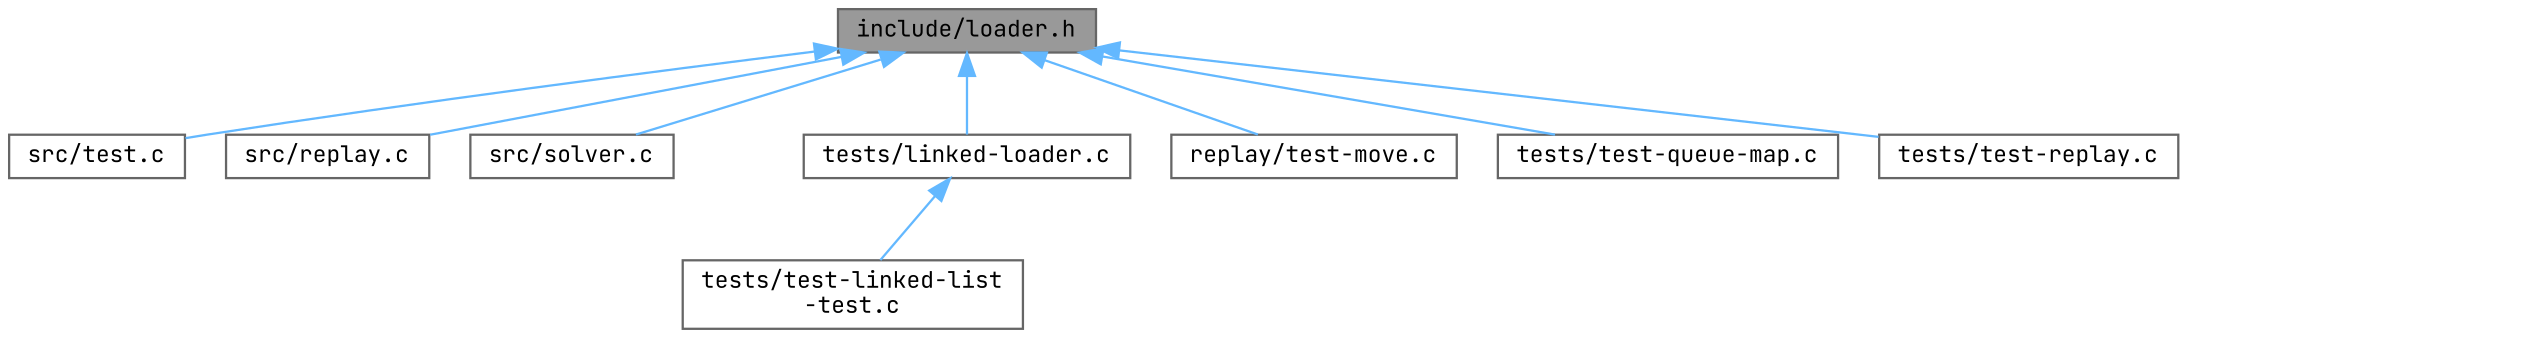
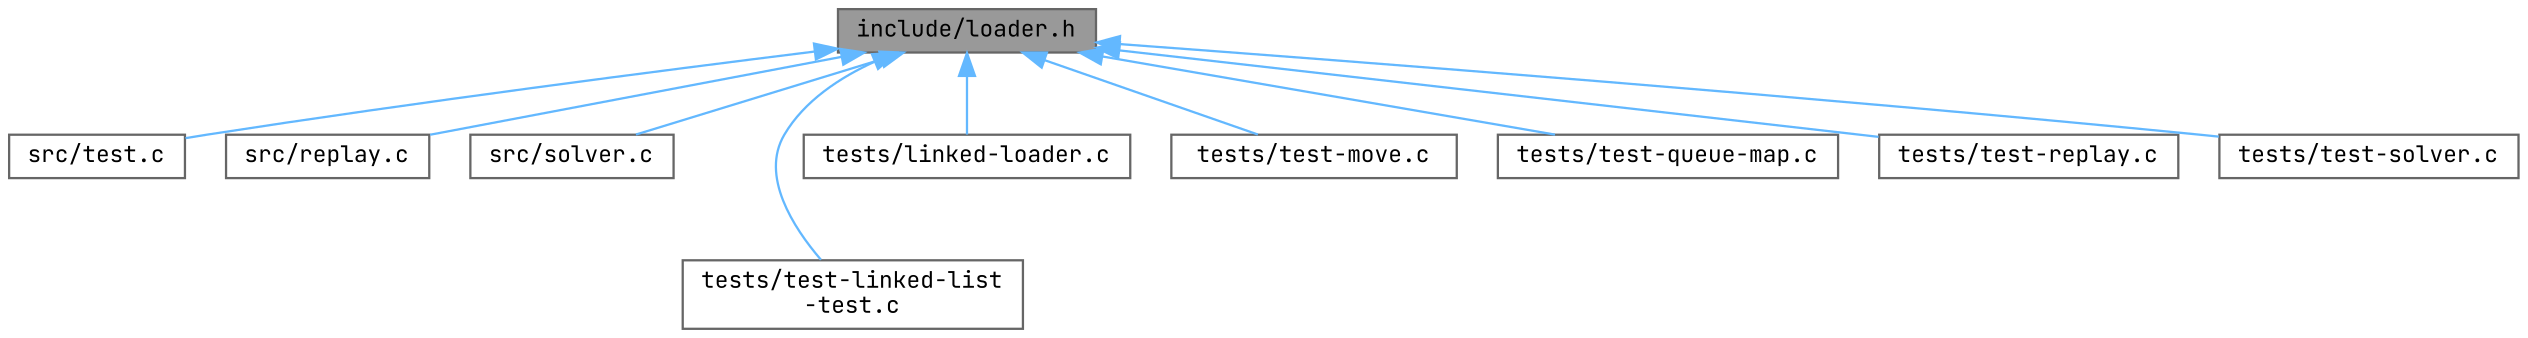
  digraph {
    fontname="JetBrains Mono"
    node [color=grey40 fillcolor=white fontname="JetBrains Mono" fontsize=10 shape=box style=filled]
    edge [color=steelblue1 dir=back fontname="JetBrains Mono" fontsize=10 labelfontname=Helvetica labelfontsize=10 style=solid]
    n1 [color=gray40 fillcolor=grey60 fontcolor=black height=0.2 label="include/loader.h" width=0.4]
    n2 [height=0.2 label="src/test.c" width=0.4]
    n3 [height=0.2 label="src/replay.c" width=0.4]
    n4 [height=0.2 label="src/solver.c" width=0.4]
    n5 [height=0.2 label="tests/test-linked-list\l-test.c" width=0.4]
    n6 [height=0.2 label="tests/linked-loader.c" width=0.4]
-   n7 [height=0.2 label="replay/test-move.c" width=0.4]
+   n7 [height=0.2 label="tests/test-move.c" width=0.4]
    n8 [height=0.2 label="tests/test-queue-map.c" width=0.4]
    n9 [height=0.2 label="tests/test-replay.c" width=0.4]
+   n10 [height=0.2 label="tests/test-solver.c" width=0.4]
    n1 -> n2
    n1 -> n3
    n1 -> n4
-   n6 -> n5
+   n1 -> n5
    n1 -> n6
    n1 -> n7
    n1 -> n8
    n1 -> n9
+   n1 -> n10
  }
